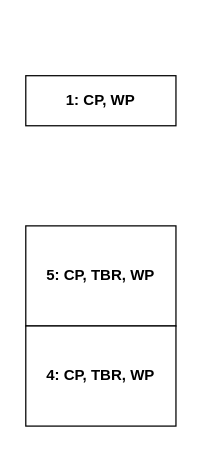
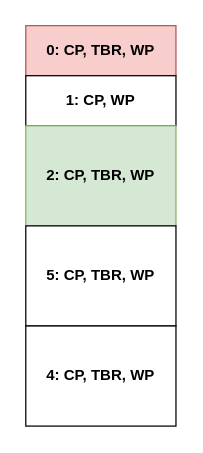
  <mxCell id="0" />
  <mxCell id="1" parent="0" />
+ <mxCell id="2" value="&lt;b&gt;0: CP, TBR, WP&lt;br&gt;&lt;/b&gt;" style="rounded=0;whiteSpace=wrap;html=1;fillColor=#f8cecc;strokeColor=#b85450;" vertex="1" parent="1"><mxGeometry x="20" y="20" width="120" height="40" as="geometry" /></mxCell>
  <mxCell id="3" value="&lt;font style=&quot;font-size: 12px&quot;&gt;&lt;b&gt;1: CP, WP&lt;br&gt;&lt;/b&gt;&lt;/font&gt;" style="rounded=0;whiteSpace=wrap;html=1;" vertex="1" parent="1"><mxGeometry x="20" y="60" width="120" height="40" as="geometry" /></mxCell>
+ <mxCell id="4" value="&lt;b&gt;2: CP, TBR, WP&lt;/b&gt;" style="rounded=0;whiteSpace=wrap;html=1;fillColor=#d5e8d4;strokeColor=#82b366;" vertex="1" parent="1"><mxGeometry x="20" y="100" width="120" height="80" as="geometry" /></mxCell>
  <mxCell id="5" value="&lt;b&gt;&lt;font style=&quot;font-size: 12px&quot;&gt;5: CP, TBR, WP&lt;br&gt;&lt;/font&gt;&lt;/b&gt;" style="rounded=0;whiteSpace=wrap;html=1;" vertex="1" parent="1"><mxGeometry x="20" y="180" width="120" height="80" as="geometry" /></mxCell>
  <mxCell id="6" value="&lt;b&gt;4: CP, TBR, WP&lt;br&gt;&lt;/b&gt;" style="rounded=0;whiteSpace=wrap;html=1;" vertex="1" parent="1"><mxGeometry x="20" y="260" width="120" height="80" as="geometry" /></mxCell>
